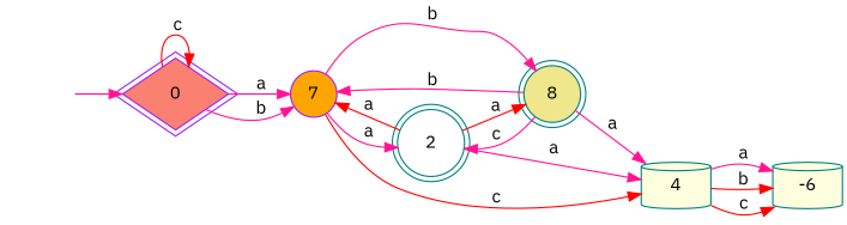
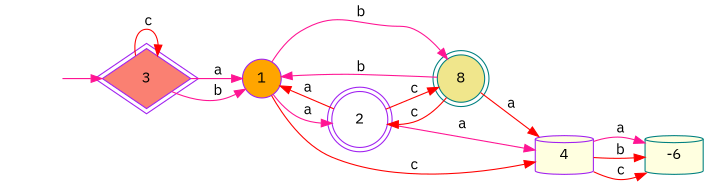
  digraph {
    fontname="IBM Plex Sans"
    rankdir=LR
    node [fontname="IBM Plex Sans" style=filled color=teal fillcolor=lightyellow shape=circle]
    edge [color=deeppink fontname="IBM Plex Sans"]
    v [style=invisible color="" fillcolor="" shape=""]
-   0 [color=purple fillcolor=salmon peripheries=2 shape=diamond]
-   1 [color=purple fillcolor=orange label=7]
-   2 [fillcolor=white peripheries=2]
+   0 [color=purple fillcolor=salmon peripheries=2 shape=diamond label=3]
+   1 [color=purple fillcolor=orange]
+   2 [color=purple fillcolor=white peripheries=2]
    n5 [fillcolor=khaki label=8 peripheries=2]
-   4 [shape=cylinder]
+   4 [color=purple shape=cylinder]
    n7 [label=-6 shape=cylinder]
    v -> 0
    0 -> 0 [color=red label=" c"]
    0 -> 1 [label=" a"]
    0 -> 1 [label=" b"]
    1 -> 2 [label=" a"]
    1 -> n5 [label=" b"]
    1 -> 4 [color=red label=" c"]
    2 -> 1 [color=red label=" a"]
-   2 -> n5 [color=red label=" a"]
+   2 -> n5 [color=red label=" c"]
    2 -> 4 [label=" a"]
    n5 -> 1 [label=" b"]
-   n5 -> 2 [label=" c"]
-   n5 -> 4 [label=" a"]
+   n5 -> 2 [color=red label=" c"]
+   n5 -> 4 [color=red label=" a"]
    4 -> n7 [label=" a"]
    4 -> n7 [color=red label=" b"]
    4 -> n7 [color=red label=" c"]
  }
